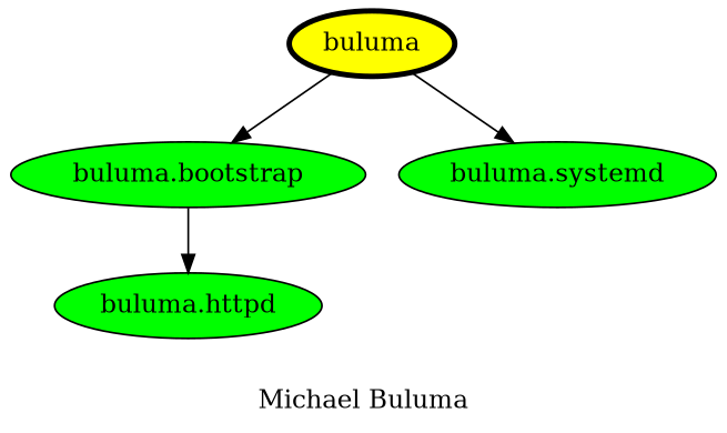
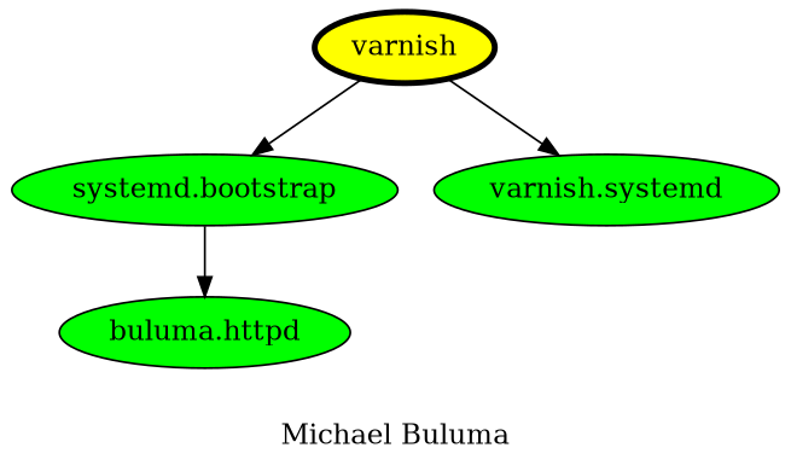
  digraph {
    label="Michael Buluma"
    node [fillcolor=green style=filled]
-   varnish [fillcolor=yellow penwidth=3 label=buluma]
-   "buluma.bootstrap"
-   "buluma.systemd"
+   varnish [fillcolor=yellow penwidth=3]
+   "buluma.bootstrap" [label="systemd.bootstrap"]
+   "buluma.systemd" [label="varnish.systemd"]
    "buluma.httpd"
    varnish -> "buluma.bootstrap"
    varnish -> "buluma.systemd"
    "buluma.bootstrap" -> "buluma.httpd"
  }
